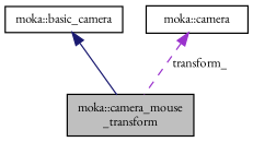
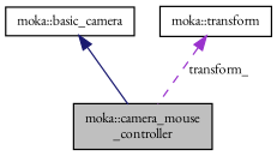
  digraph {
    fontname="EB Garamond"
    node [color=black fillcolor=white fontname="EB Garamond" fontsize=10 shape=record style=filled]
    edge [dir=back fontname="EB Garamond" fontsize=10 labelfontname=Helvetica labelfontsize=10]
-   n1 [fillcolor=grey75 fontcolor=black height=0.2 label="moka::camera_mouse\l_transform" width=0.4]
+   n1 [fillcolor=grey75 fontcolor=black height=0.2 label="moka::camera_mouse\l_controller" width=0.4]
    n2 [height=0.2 label="moka::basic_camera" width=0.4]
-   n3 [height=0.2 label="moka::camera" width=0.4]
+   n3 [height=0.2 label="moka::transform" width=0.4]
    n2 -> n1 [color=midnightblue style=solid]
    n3 -> n1 [color=darkorchid3 label=" transform_" style=dashed]
  }
